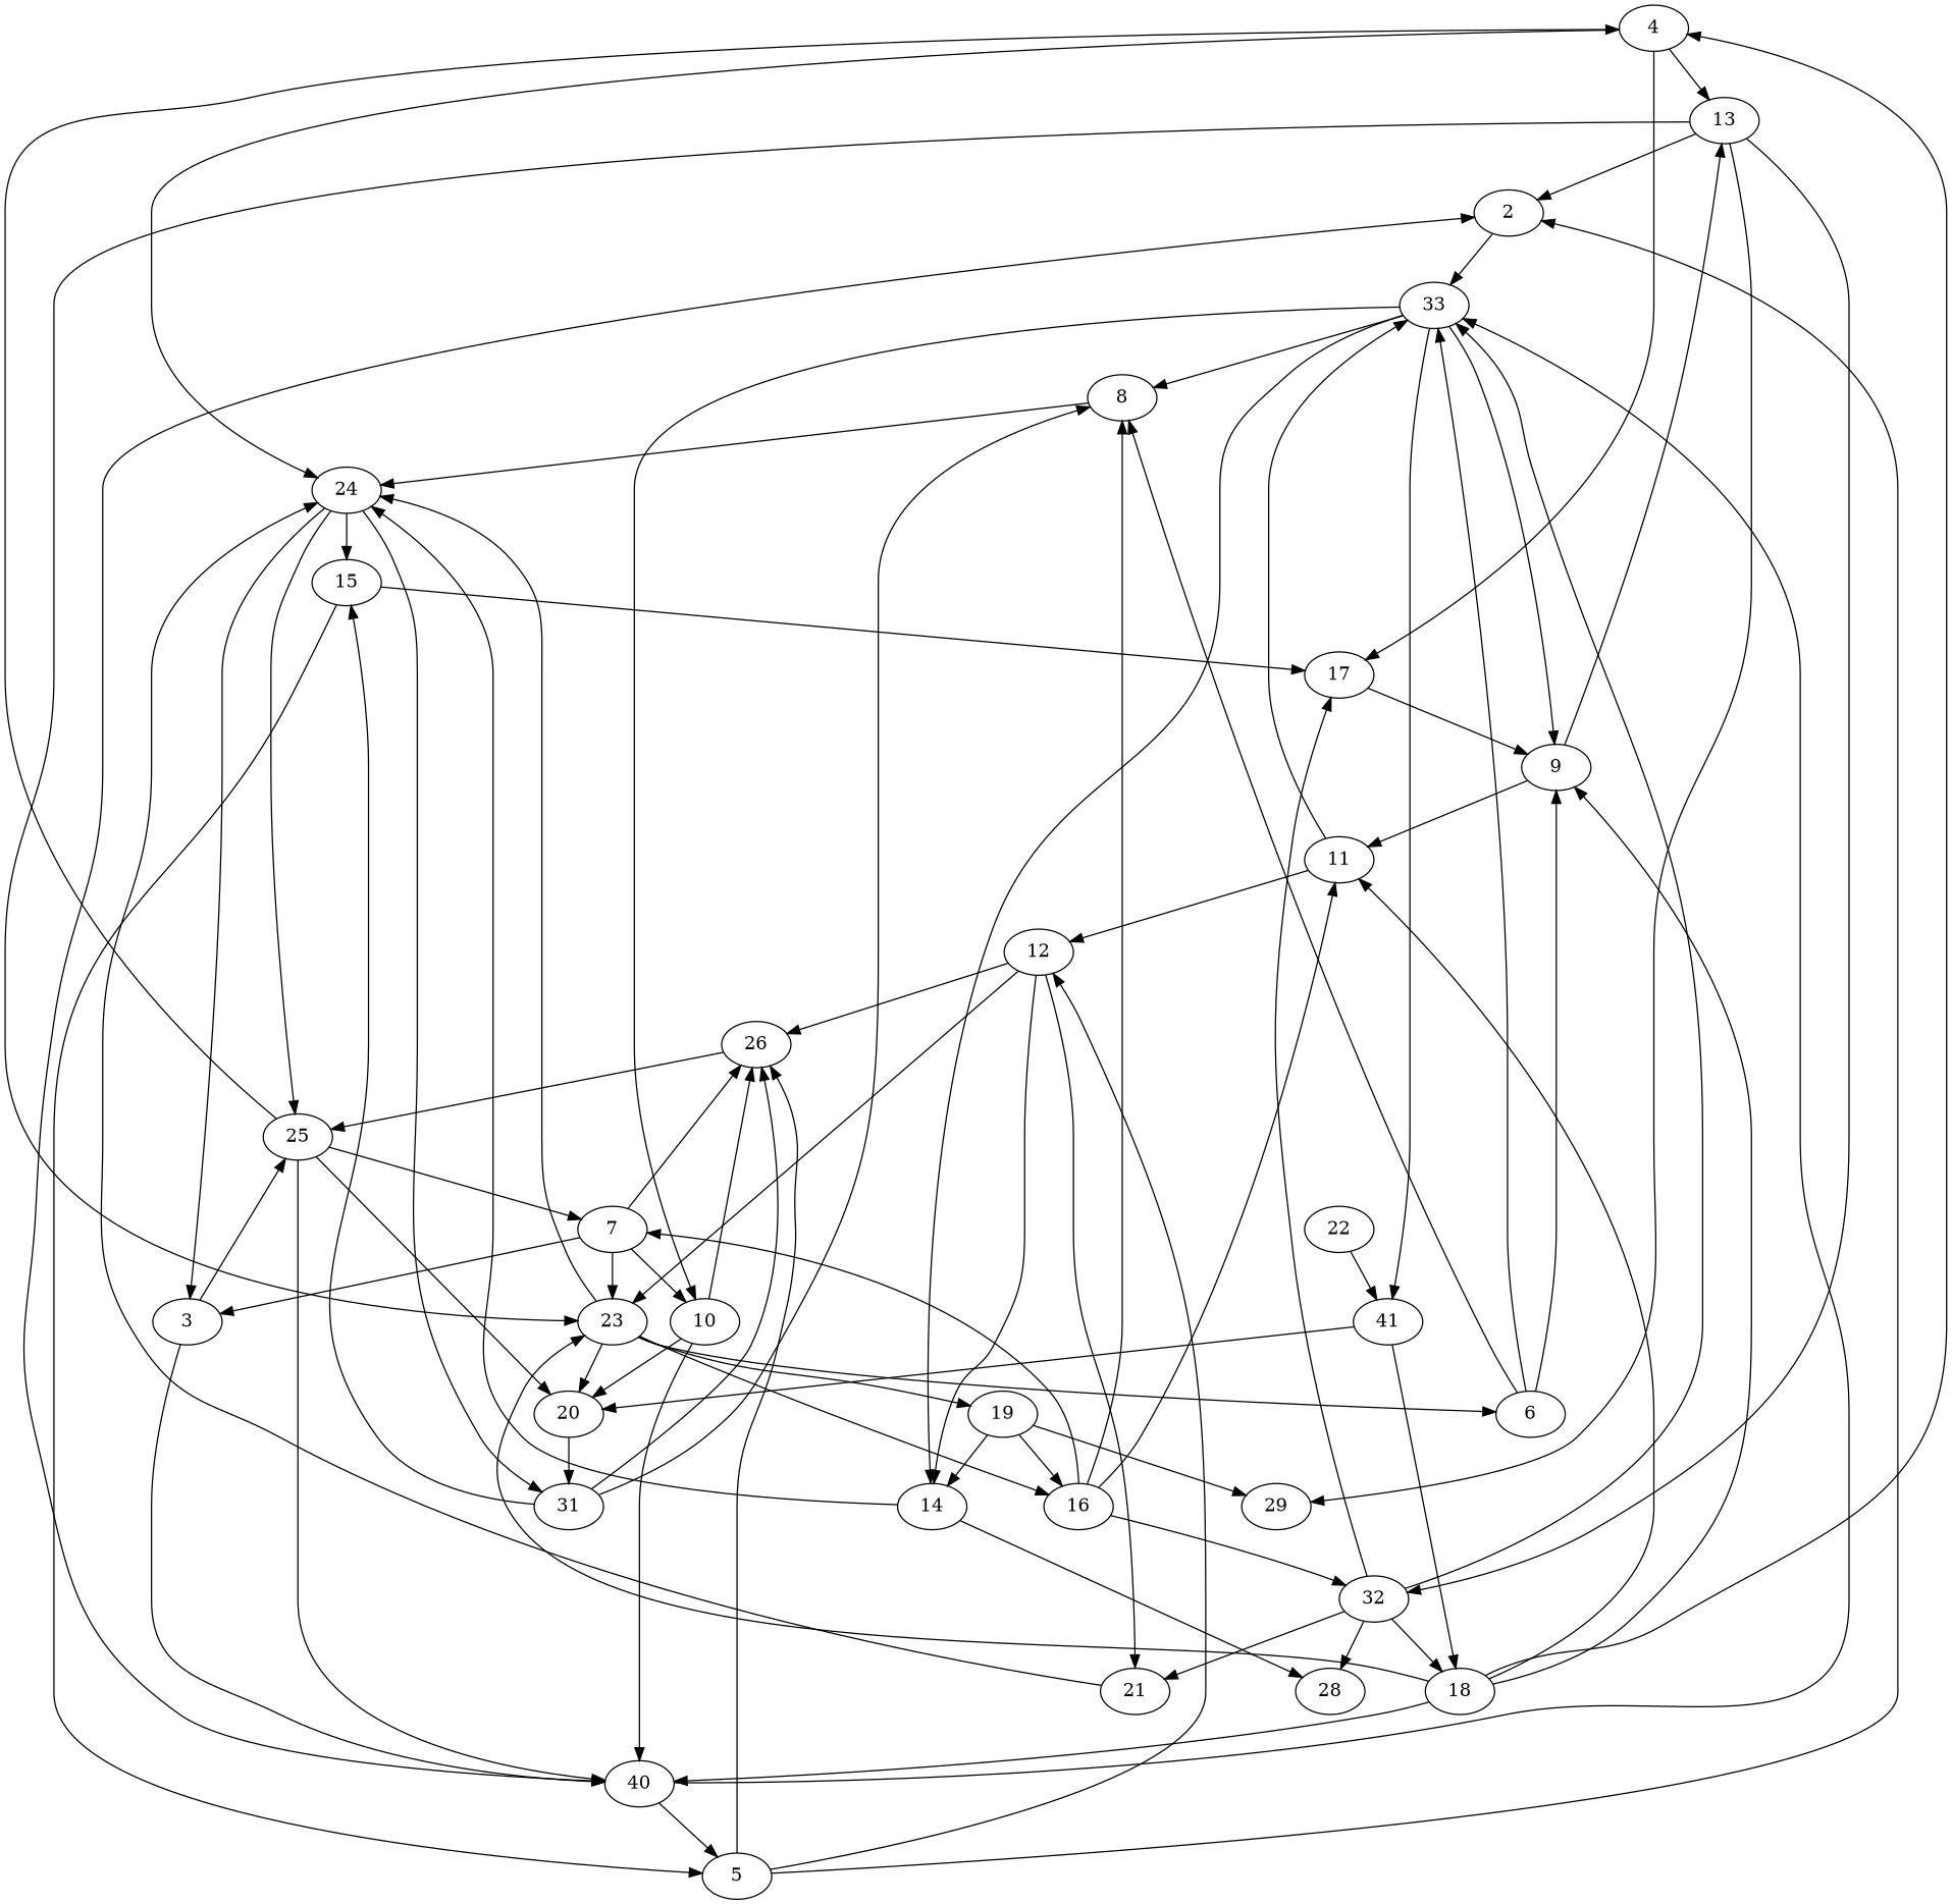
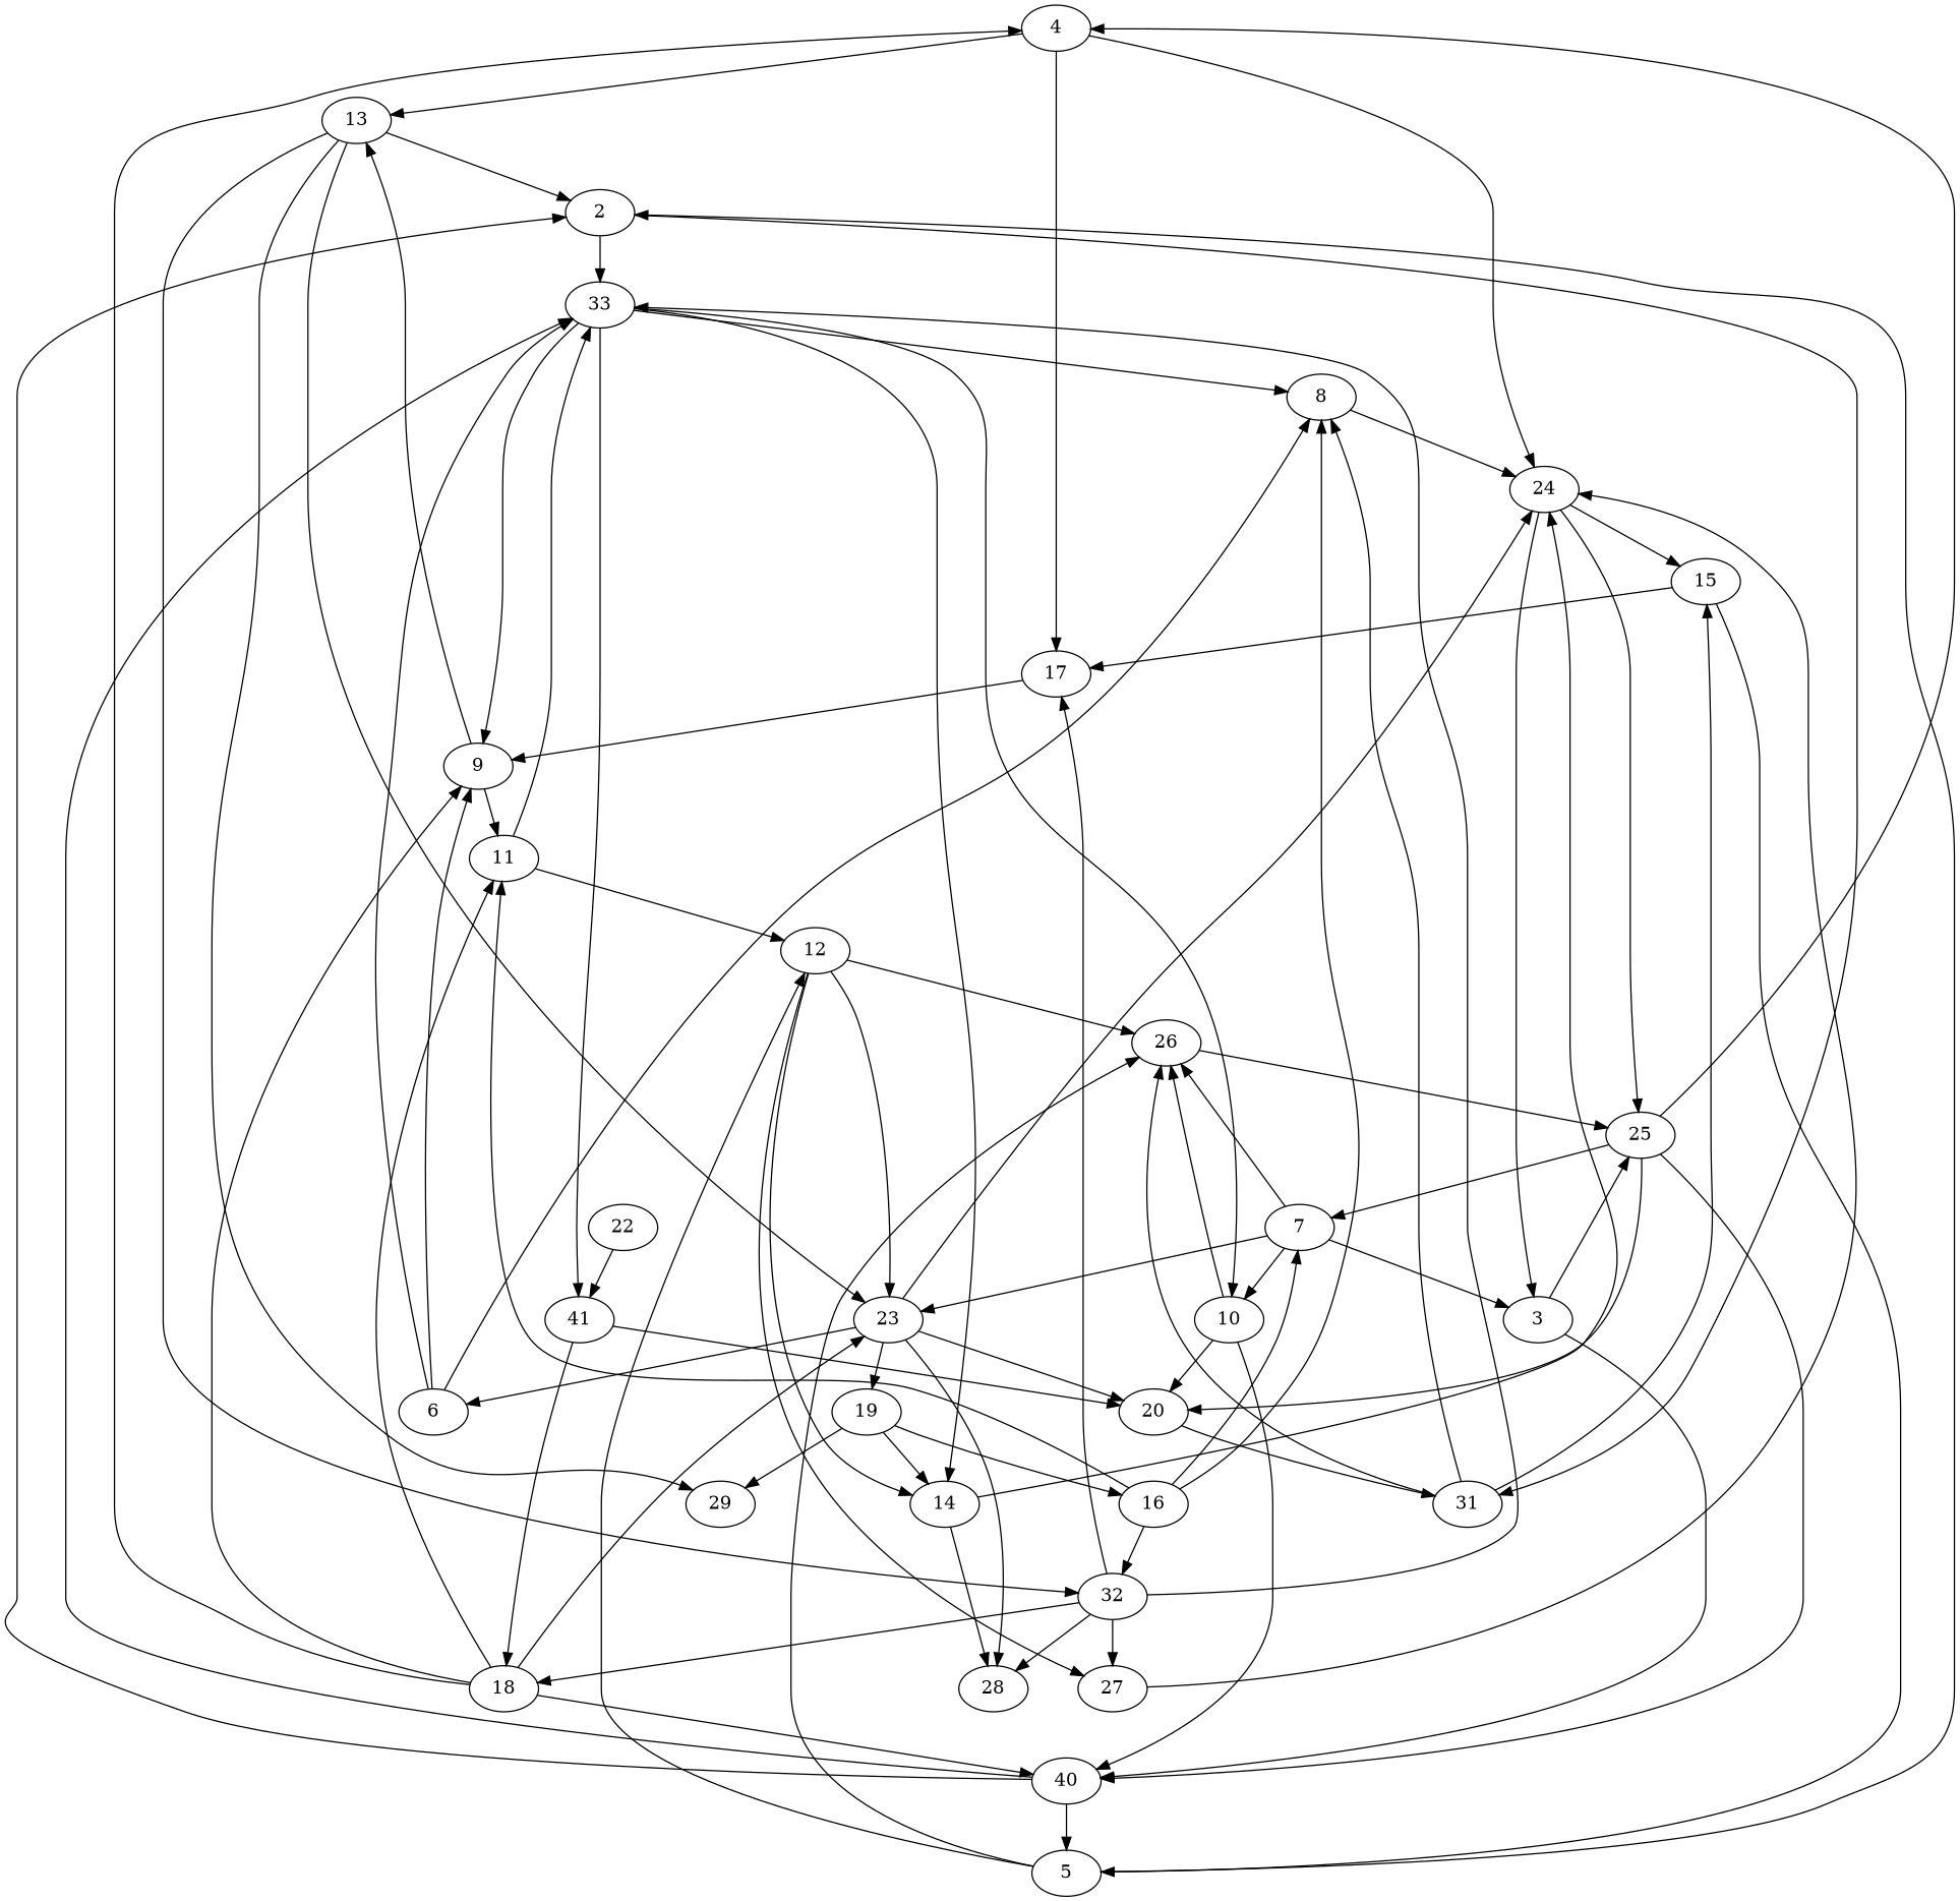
  digraph {
    4
    13
    17
    24
    6
    33
    8
    9
    15
    5
    2
    31
    26
    10
    14
    n16 [label=41]
    3
    25
    n19 [label=40]
    7
    20
    29
    23
    32
    12
-   27 [label=21]
+   27
    11
    16
    19
    28
    18
    22
    4 -> 13
    4 -> 17
    4 -> 24
    13 -> 2
    13 -> 29
    13 -> 23
    13 -> 32
    17 -> 9
    24 -> 15
    24 -> 3
    24 -> 25
    6 -> 33
    6 -> 8
    6 -> 9
    33 -> 8
    33 -> 9
    33 -> 10
    33 -> 14
    33 -> n16
    8 -> 24
    9 -> 13
    9 -> 11
    15 -> 17
    15 -> 5
    5 -> 2
    5 -> 26
    5 -> 12
    2 -> 33
-   24 -> 31
+   2 -> 31
    31 -> 8
    31 -> 15
    31 -> 26
    26 -> 25
    10 -> 26
    10 -> n19
    10 -> 20
    14 -> 24
    14 -> 28
    n16 -> 20
    n16 -> 18
    3 -> 25
    3 -> n19
    25 -> 4
    25 -> n19
    25 -> 7
    25 -> 20
    n19 -> 33
    n19 -> 5
    n19 -> 2
    7 -> 26
    7 -> 10
    7 -> 3
    7 -> 23
    20 -> 31
    23 -> 24
    23 -> 6
    23 -> 20
-   23 -> 16
+   23 -> 28
    23 -> 19
    32 -> 17
    32 -> 33
    32 -> 27
    32 -> 28
    32 -> 18
    12 -> 26
    12 -> 14
    12 -> 23
    12 -> 27
    27 -> 24
    11 -> 33
    11 -> 12
    16 -> 8
    16 -> 7
    16 -> 32
    16 -> 11
    19 -> 14
    19 -> 29
    19 -> 16
    18 -> 4
    18 -> 9
    18 -> n19
    18 -> 23
    18 -> 11
    22 -> n16
  }
